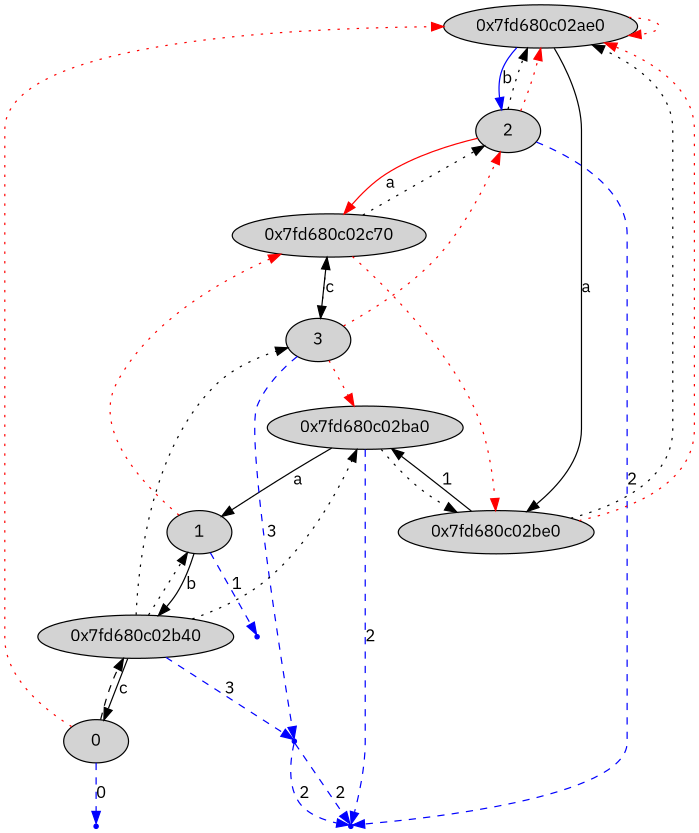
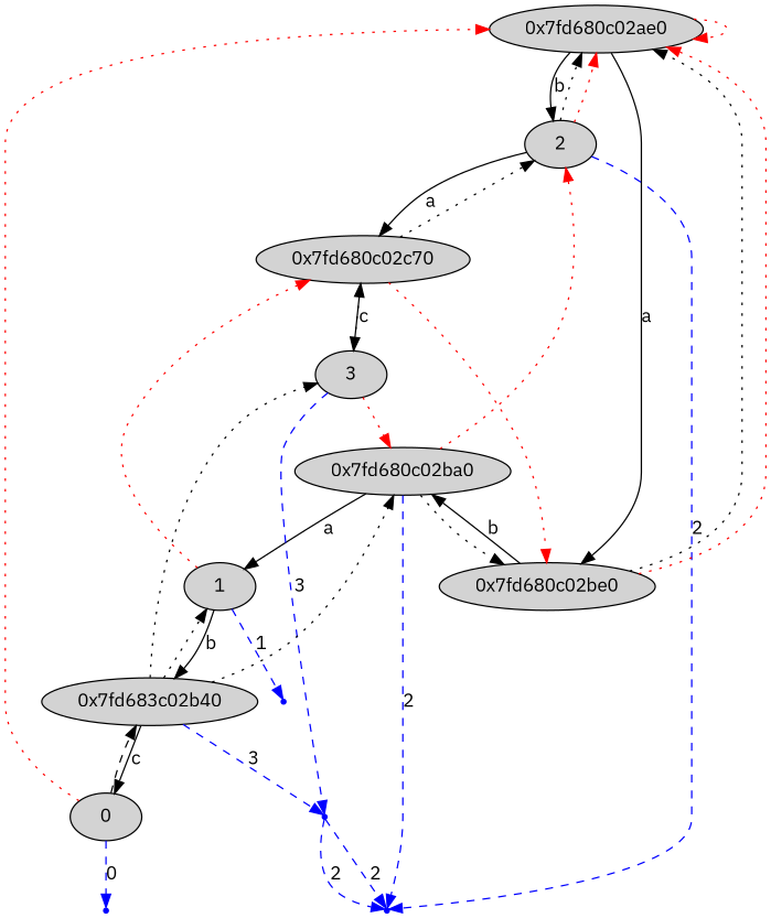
  digraph {
    fontname="IBM Plex Sans"
    node [fontname="IBM Plex Sans" style=filled]
    edge [fontname="IBM Plex Sans" style=dotted]
    "0x7fd680c02ae0"
    n2 [label=2]
    "0x7fd680c02be0"
    "0x7fd680c02c70"
    "0x7fd680c02ca0" [color=blue shape=point]
    "0x7fd680c02ba0"
    n7 [label=3]
    n8 [label=1]
    "0x7fd680c02cb0" [color=blue shape=point]
-   "0x7fd680c02b40"
+   "0x7fd680c02b40" [label="0x7fd683c02b40"]
    "0x7fd680c00640" [color=blue shape=point]
    n12 [label=0]
    "0x7fd680c00650" [color=blue shape=point]
    "0x7fd680c02ae0" -> "0x7fd680c02ae0" [color=red]
-   "0x7fd680c02ae0" -> n2 [label=b color=blue style=""]
+   "0x7fd680c02ae0" -> n2 [label=b style=""]
    "0x7fd680c02ae0" -> "0x7fd680c02be0" [label=a style=""]
    n2 -> "0x7fd680c02ae0"
    n2 -> "0x7fd680c02ae0" [color=red]
-   n2 -> "0x7fd680c02c70" [label=a color=red style=""]
+   n2 -> "0x7fd680c02c70" [label=a style=""]
    n2 -> "0x7fd680c02ca0" [color=blue label=2 style=dashed]
    "0x7fd680c02be0" -> "0x7fd680c02ae0"
    "0x7fd680c02be0" -> "0x7fd680c02ae0" [color=red]
-   "0x7fd680c02be0" -> "0x7fd680c02ba0" [label=1 style=""]
+   "0x7fd680c02be0" -> "0x7fd680c02ba0" [label=b style=""]
    "0x7fd680c02c70" -> n2
    "0x7fd680c02c70" -> "0x7fd680c02be0" [color=red]
    "0x7fd680c02c70" -> n7 [label=c style=""]
-   n7 -> n2 [color=red]
+   "0x7fd680c02ba0" -> n2 [color=red]
    "0x7fd680c02ba0" -> "0x7fd680c02be0"
    "0x7fd680c02ba0" -> "0x7fd680c02ca0" [color=blue label=2 style=dashed]
    "0x7fd680c02ba0" -> n8 [label=a style=""]
    n7 -> "0x7fd680c02c70"
    n7 -> "0x7fd680c02ba0" [color=red]
    n7 -> "0x7fd680c02cb0" [color=blue label=3 style=dashed]
    n8 -> "0x7fd680c02c70" [color=red]
    n8 -> "0x7fd680c02b40" [label=b style=""]
    n8 -> "0x7fd680c00640" [color=blue label=1 style=dashed]
    "0x7fd680c02cb0" -> "0x7fd680c02ca0" [color=blue label=2 style=dashed]
    "0x7fd680c02cb0" -> "0x7fd680c02ca0" [color=blue label=2 style=dashed]
    "0x7fd680c02b40" -> "0x7fd680c02ba0"
    "0x7fd680c02b40" -> n7 [color=black]
    "0x7fd680c02b40" -> n8
    "0x7fd680c02b40" -> "0x7fd680c02cb0" [color=blue label=3 style=dashed]
    "0x7fd680c02b40" -> n12 [label=c style=""]
    n12 -> "0x7fd680c02ae0" [color=red]
    n12 -> "0x7fd680c02b40" [style=dashed]
    n12 -> "0x7fd680c00650" [color=blue label=0 style=dashed]
  }
